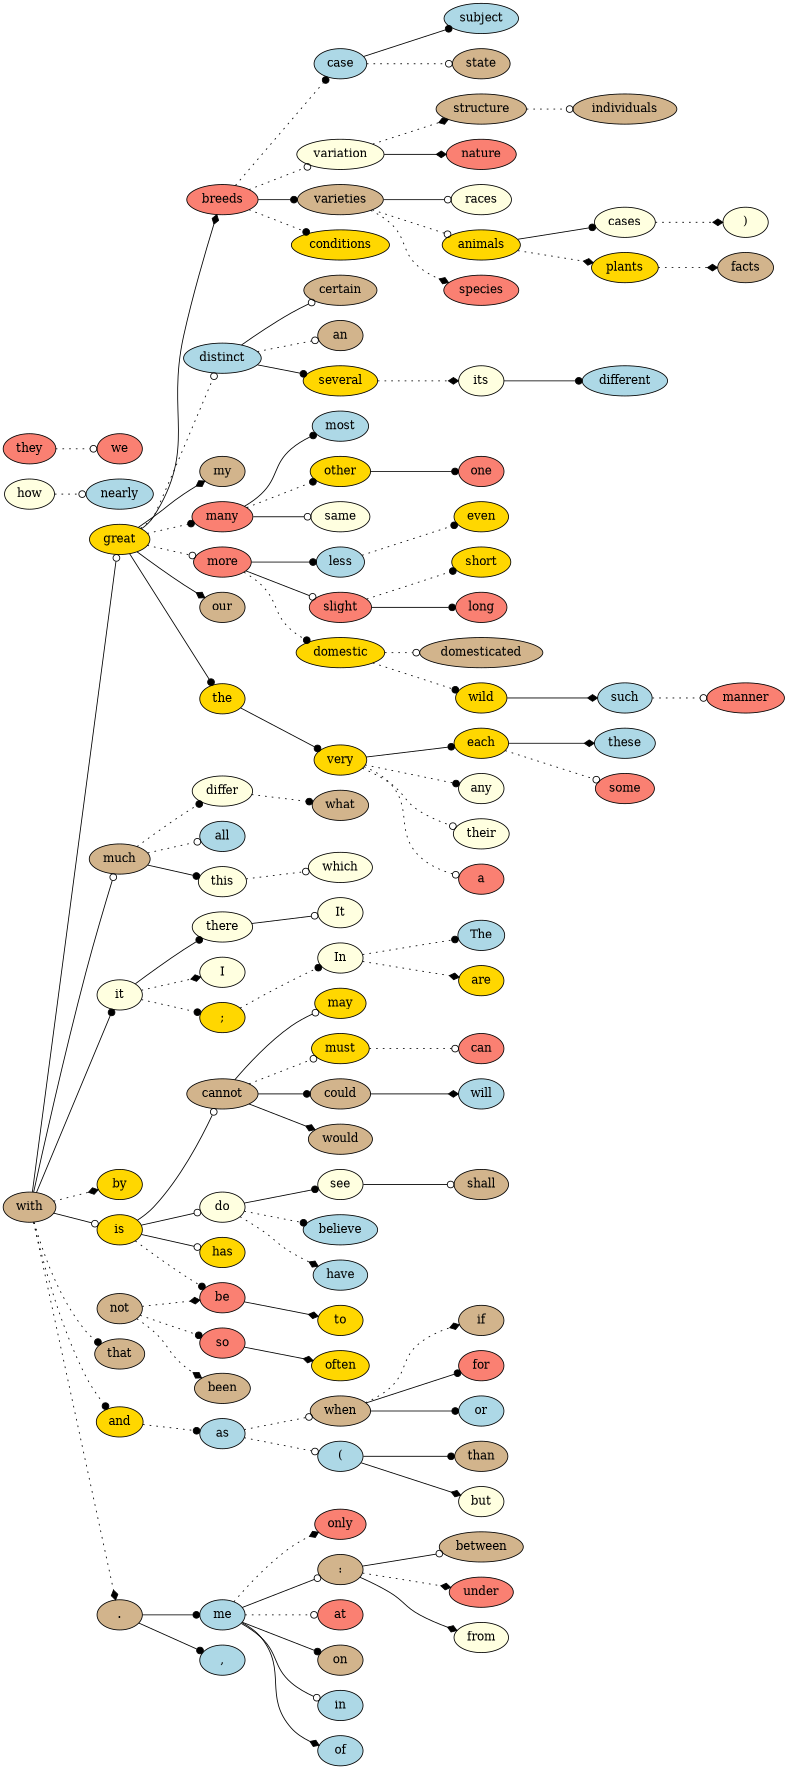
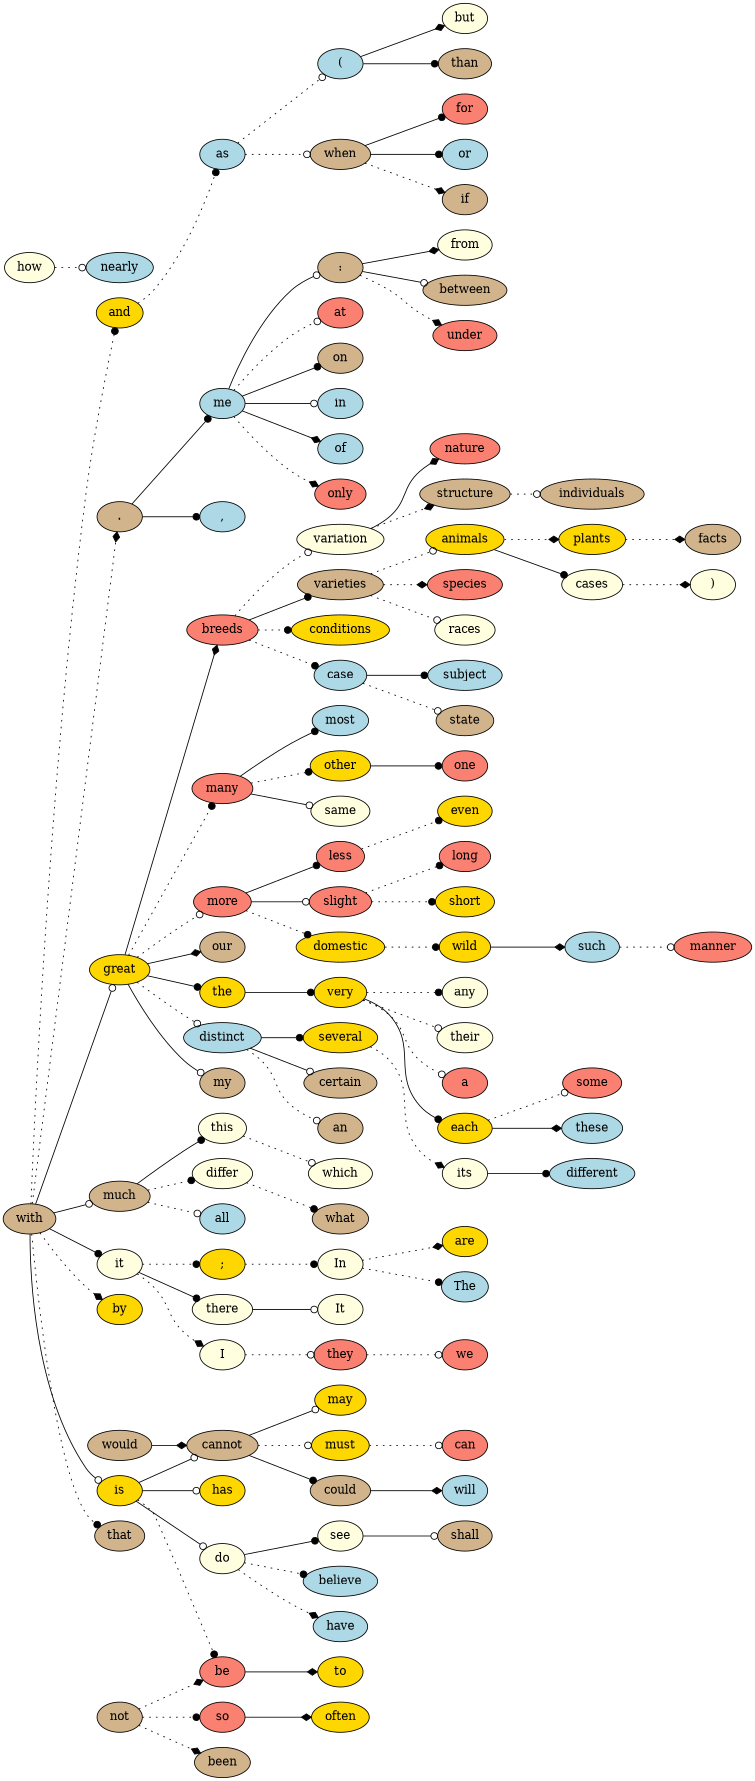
  digraph {
    rankdir=LR
    node [fillcolor=tan style=filled]
    edge [arrowhead=dot style=dotted]
    n1 [fillcolor=lightblue label=case]
    n2 [fillcolor=lightblue label=subject]
    n3 [label=state]
    n4 [label=cannot]
    n5 [fillcolor=gold label=may]
    n6 [fillcolor=gold label=must]
    n7 [label=could]
    n8 [label=would]
    n9 [fillcolor=salmon label=can]
    n10 [fillcolor=lightblue label=will]
    n11 [label=structure]
    n12 [label=individuals]
    n13 [fillcolor=lightyellow label=there]
    n14 [fillcolor=lightyellow label=It]
-   n15 [fillcolor=lightblue label=less]
+   n15 [fillcolor=salmon label=less]
    n16 [fillcolor=gold label=even]
    n17 [fillcolor=lightyellow label=variation]
    n18 [fillcolor=salmon label=nature]
    n19 [fillcolor=lightyellow label=see]
    n20 [label=shall]
    n21 [fillcolor=salmon label=slight]
    n22 [fillcolor=gold label=short]
    n23 [fillcolor=salmon label=long]
    n24 [fillcolor=lightblue label=distinct]
    n25 [label=certain]
    n26 [label=an]
    n27 [fillcolor=gold label=several]
    n28 [fillcolor=lightyellow label=its]
    n29 [fillcolor=lightblue label=such]
    n30 [fillcolor=salmon label=manner]
    n31 [fillcolor=lightyellow label=differ]
    n32 [label=what]
    n33 [fillcolor=lightyellow label=cases]
    n34 [fillcolor=lightyellow label=")"]
    n35 [fillcolor=lightblue label=me]
    n36 [fillcolor=salmon label=only]
    n37 [label=":"]
    n38 [fillcolor=salmon label=at]
    n39 [label=on]
    n40 [fillcolor=lightblue label=in]
    n41 [fillcolor=lightblue label=of]
    n42 [label=between]
    n43 [fillcolor=salmon label=under]
    n44 [fillcolor=lightyellow label=from]
    n45 [fillcolor=lightyellow label=how]
    n46 [fillcolor=lightblue label=nearly]
    n47 [fillcolor=gold label=domestic]
-   n48 [label=domesticated]
    n49 [fillcolor=gold label=wild]
    n50 [label=varieties]
    n51 [fillcolor=lightyellow label=races]
    n52 [fillcolor=gold label=animals]
    n53 [fillcolor=salmon label=species]
    n54 [fillcolor=gold label=plants]
    n55 [label=when]
    n56 [label=if]
    n57 [fillcolor=salmon label=for]
    n58 [fillcolor=lightblue label=or]
    n59 [fillcolor=lightblue label="("]
    n60 [label=than]
    n61 [fillcolor=lightyellow label=but]
    n62 [fillcolor=lightyellow label=do]
    n63 [fillcolor=lightblue label=believe]
    n64 [fillcolor=lightblue label=have]
    n65 [fillcolor=gold label=great]
    n66 [label=my]
    n67 [fillcolor=salmon label=breeds]
    n68 [fillcolor=salmon label=many]
    n69 [fillcolor=salmon label=more]
    n70 [label=our]
    n71 [fillcolor=gold label=the]
    n72 [fillcolor=gold label=conditions]
    n73 [fillcolor=lightblue label=most]
    n74 [fillcolor=gold label=other]
    n75 [fillcolor=lightyellow label=same]
    n76 [fillcolor=gold label=very]
    n77 [label=facts]
    n78 [fillcolor=lightblue label=different]
    n79 [fillcolor=lightyellow label=In]
    n80 [fillcolor=lightblue label=The]
    n81 [fillcolor=gold label=are]
    n82 [fillcolor=gold label=each]
    n83 [fillcolor=lightblue label=these]
    n84 [fillcolor=salmon label=some]
    n85 [fillcolor=lightyellow label=any]
    n86 [fillcolor=lightyellow label=their]
    n87 [fillcolor=salmon label=a]
    n88 [fillcolor=salmon label=one]
    n89 [fillcolor=salmon label=so]
    n90 [fillcolor=gold label=often]
    n91 [fillcolor=salmon label=they]
    n92 [fillcolor=salmon label=we]
    n93 [label=much]
    n94 [fillcolor=lightblue label=all]
    n95 [fillcolor=lightyellow label=this]
    n96 [fillcolor=lightyellow label=which]
    n97 [fillcolor=lightyellow label=it]
    n98 [fillcolor=lightyellow label=I]
    n99 [fillcolor=gold label=";"]
    n100 [label=with]
    n101 [fillcolor=gold label=by]
    n102 [fillcolor=gold label=is]
    n103 [label=that]
    n104 [fillcolor=gold label=and]
    n105 [label="."]
    n106 [fillcolor=gold label=has]
    n107 [fillcolor=salmon label=be]
    n108 [fillcolor=lightblue label=as]
    n109 [fillcolor=lightblue label=","]
    n110 [label=not]
    n111 [label=been]
    n112 [fillcolor=gold label=to]
    n1 -> n2 [style=solid]
    n1 -> n3 [arrowhead=odot]
    n4 -> n5 [arrowhead=odot style=solid]
    n4 -> n6 [arrowhead=odot]
    n4 -> n7 [style=solid]
-   n4 -> n8 [arrowhead=diamond style=solid]
+   n8 -> n4 [arrowhead=diamond style=solid]
    n6 -> n9 [arrowhead=odot]
    n7 -> n10 [arrowhead=diamond style=solid]
    n11 -> n12 [arrowhead=odot]
    n13 -> n14 [arrowhead=odot style=solid]
    n15 -> n16
    n17 -> n11 [arrowhead=diamond]
    n17 -> n18 [arrowhead=diamond style=solid]
    n19 -> n20 [arrowhead=odot style=solid]
    n21 -> n22
-   n21 -> n23 [style=solid]
+   n21 -> n23
    n24 -> n25 [arrowhead=odot style=solid]
    n24 -> n26 [arrowhead=odot]
    n24 -> n27 [style=solid]
    n27 -> n28 [arrowhead=diamond]
    n28 -> n78 [style=solid]
    n29 -> n30 [arrowhead=odot]
    n31 -> n32
    n33 -> n34 [arrowhead=diamond]
    n35 -> n36 [arrowhead=diamond]
    n35 -> n37 [arrowhead=odot style=solid]
    n35 -> n38 [arrowhead=odot]
    n35 -> n39 [style=solid]
    n35 -> n40 [arrowhead=odot style=solid]
    n35 -> n41 [arrowhead=diamond style=solid]
    n37 -> n42 [arrowhead=odot style=solid]
    n37 -> n43 [arrowhead=diamond]
    n37 -> n44 [arrowhead=diamond style=solid]
    n45 -> n46 [arrowhead=odot]
-   n47 -> n48 [arrowhead=odot]
    n47 -> n49
    n49 -> n29 [arrowhead=diamond style=solid]
-   n50 -> n51 [arrowhead=odot style=solid]
+   n50 -> n51 [arrowhead=odot]
    n50 -> n52 [arrowhead=odot]
    n50 -> n53 [arrowhead=diamond]
    n52 -> n33 [style=solid]
    n52 -> n54 [arrowhead=diamond]
    n54 -> n77 [arrowhead=diamond]
    n55 -> n56 [arrowhead=diamond]
    n55 -> n57 [style=solid]
    n55 -> n58 [style=solid]
    n59 -> n60 [style=solid]
    n59 -> n61 [arrowhead=diamond style=solid]
    n62 -> n19 [style=solid]
    n62 -> n63
    n62 -> n64 [arrowhead=diamond]
    n65 -> n24 [arrowhead=odot]
-   n65 -> n66 [arrowhead=diamond style=solid]
+   n65 -> n66 [arrowhead=odot style=solid]
    n65 -> n67 [arrowhead=diamond style=solid]
    n65 -> n68
    n65 -> n69 [arrowhead=odot]
    n65 -> n70 [arrowhead=diamond style=solid]
    n65 -> n71 [style=solid]
    n67 -> n1
    n67 -> n17 [arrowhead=odot]
    n67 -> n50 [style=solid]
    n67 -> n72
    n68 -> n73 [style=solid]
    n68 -> n74
    n68 -> n75 [arrowhead=odot style=solid]
    n69 -> n15 [style=solid]
    n69 -> n21 [arrowhead=odot style=solid]
    n69 -> n47
    n71 -> n76 [style=solid]
    n74 -> n88 [style=solid]
    n76 -> n82 [style=solid]
    n76 -> n85
    n76 -> n86 [arrowhead=odot]
    n76 -> n87 [arrowhead=odot]
    n79 -> n80
    n79 -> n81 [arrowhead=diamond]
    n82 -> n83 [arrowhead=diamond style=solid]
    n82 -> n84 [arrowhead=odot]
    n89 -> n90 [arrowhead=diamond style=solid]
    n91 -> n92 [arrowhead=odot]
    n93 -> n31
    n93 -> n94 [arrowhead=odot]
    n93 -> n95 [style=solid]
    n95 -> n96 [arrowhead=odot]
    n97 -> n13 [style=solid]
    n97 -> n98 [arrowhead=diamond]
    n97 -> n99
+   n98 -> n91 [arrowhead=odot]
    n99 -> n79
    n100 -> n65 [arrowhead=odot style=solid]
    n100 -> n93 [arrowhead=odot style=solid]
    n100 -> n97 [style=solid]
    n100 -> n101 [arrowhead=diamond]
    n100 -> n102 [arrowhead=odot style=solid]
    n100 -> n103
    n100 -> n104
    n100 -> n105 [arrowhead=diamond]
    n102 -> n4 [arrowhead=odot style=solid]
    n102 -> n62 [arrowhead=odot style=solid]
    n102 -> n106 [arrowhead=odot style=solid]
    n102 -> n107
    n104 -> n108
    n105 -> n35 [style=solid]
    n105 -> n109 [style=solid]
    n107 -> n112 [arrowhead=diamond style=solid]
    n108 -> n55 [arrowhead=odot]
    n108 -> n59 [arrowhead=odot]
    n110 -> n89
    n110 -> n107 [arrowhead=diamond]
    n110 -> n111 [arrowhead=diamond]
  }
